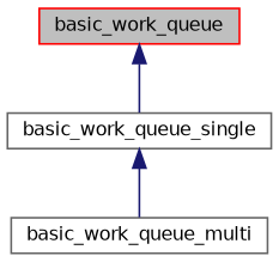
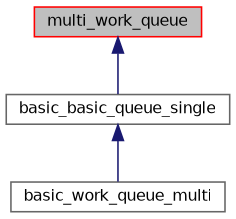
  digraph {
    node [color=gray40 fillcolor=white fontname=Helvetica fontsize=10 shape=record style=filled]
    edge [color=midnightblue dir=back fontname=Helvetica fontsize=10 labelfontname=Helvetica labelfontsize=10 style=solid]
-   n1 [color=red fillcolor=grey75 fontcolor=black height=0.2 label=basic_work_queue width=0.4]
-   n2 [height=0.2 label=basic_work_queue_single width=0.4]
+   n1 [color=red fillcolor=grey75 fontcolor=black height=0.2 label=multi_work_queue width=0.4]
+   n2 [height=0.2 label=basic_basic_queue_single width=0.4]
    n3 [height=0.2 label=basic_work_queue_multi width=0.4]
    n1 -> n2
    n2 -> n3
  }
